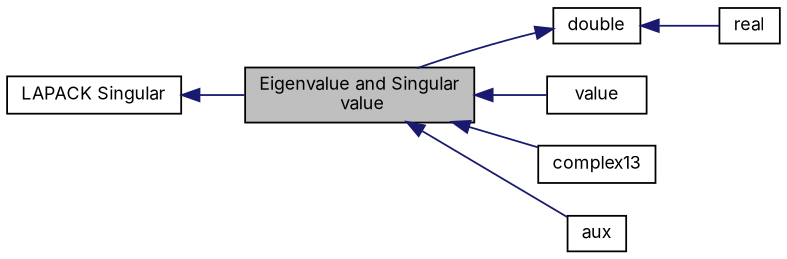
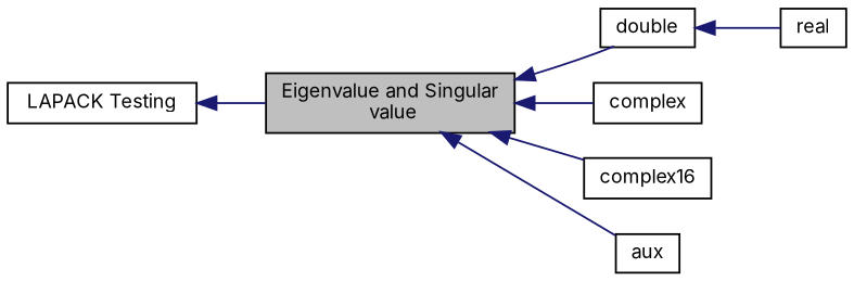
  digraph {
    fontname=Inter
    rankdir=LR
    node [color=black fillcolor=white fontname=Inter fontsize=10 shape=record style=filled]
    edge [color=midnightblue dir=back fontname=Inter fontsize=10 labelfontname=Helvetica labelfontsize=10 shape=plaintext style=solid]
-   n1 [height=0.2 label=value width=0.4]
+   n1 [height=0.2 label=complex width=0.4]
    n2 [height=0.2 label=double width=0.4]
    n3 [height=0.2 label=real width=0.4]
    n4 [fillcolor=grey75 fontcolor=black height=0.2 label="Eigenvalue and Singular\l value" width=0.4]
-   n5 [height=0.2 label=complex13 width=0.4]
+   n5 [height=0.2 label=complex16 width=0.4]
    n6 [height=0.2 label=aux width=0.4]
-   n7 [height=0.2 label="LAPACK Singular" width=0.4]
+   n7 [height=0.2 label="LAPACK Testing" width=0.4]
    n2 -> n3
    n4 -> n1
-   n2 -> n4
+   n4 -> n2
    n4 -> n5
    n4 -> n6
    n7 -> n4
  }
